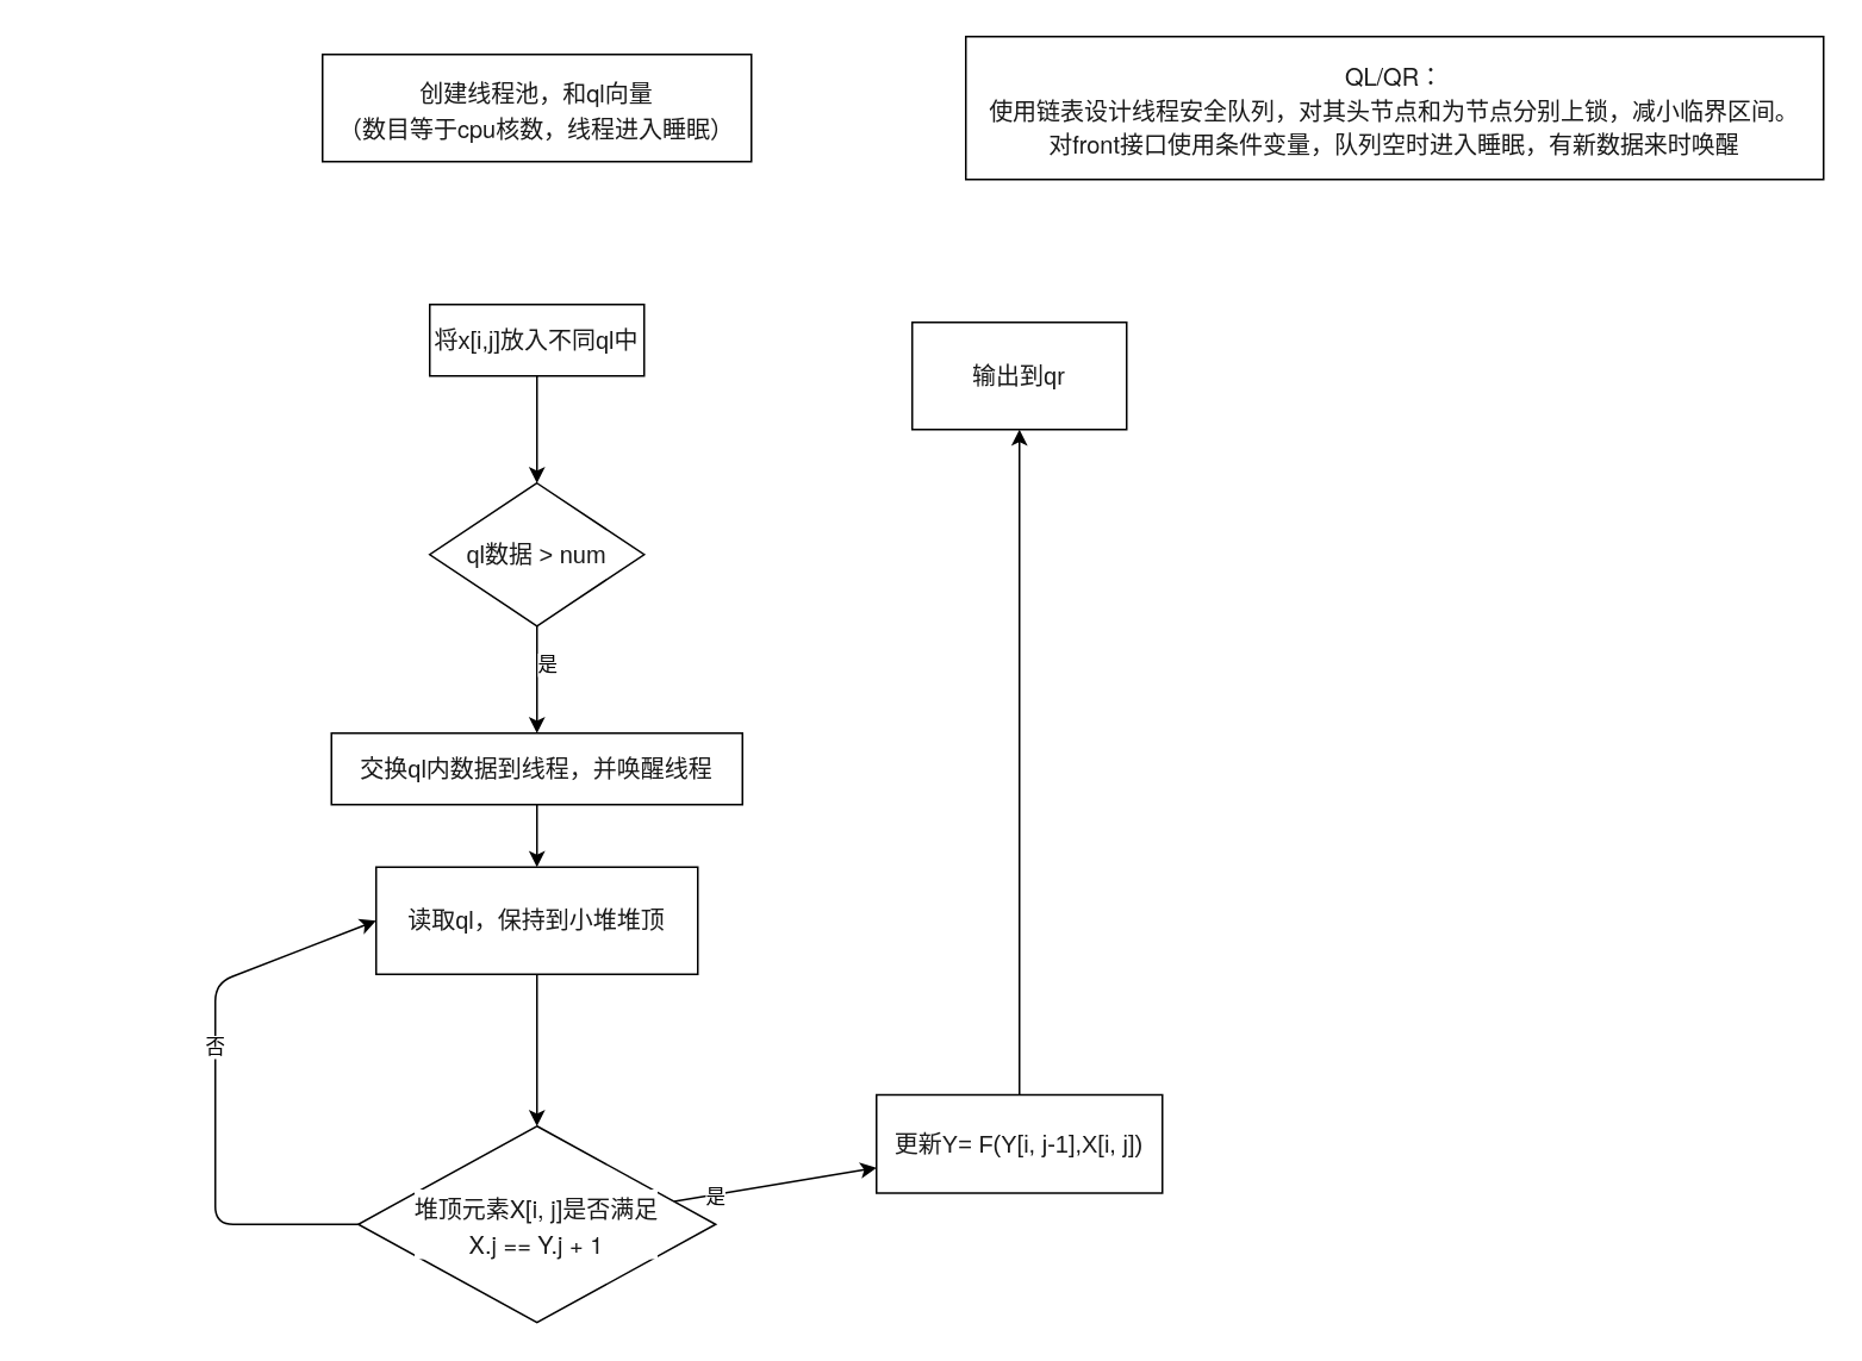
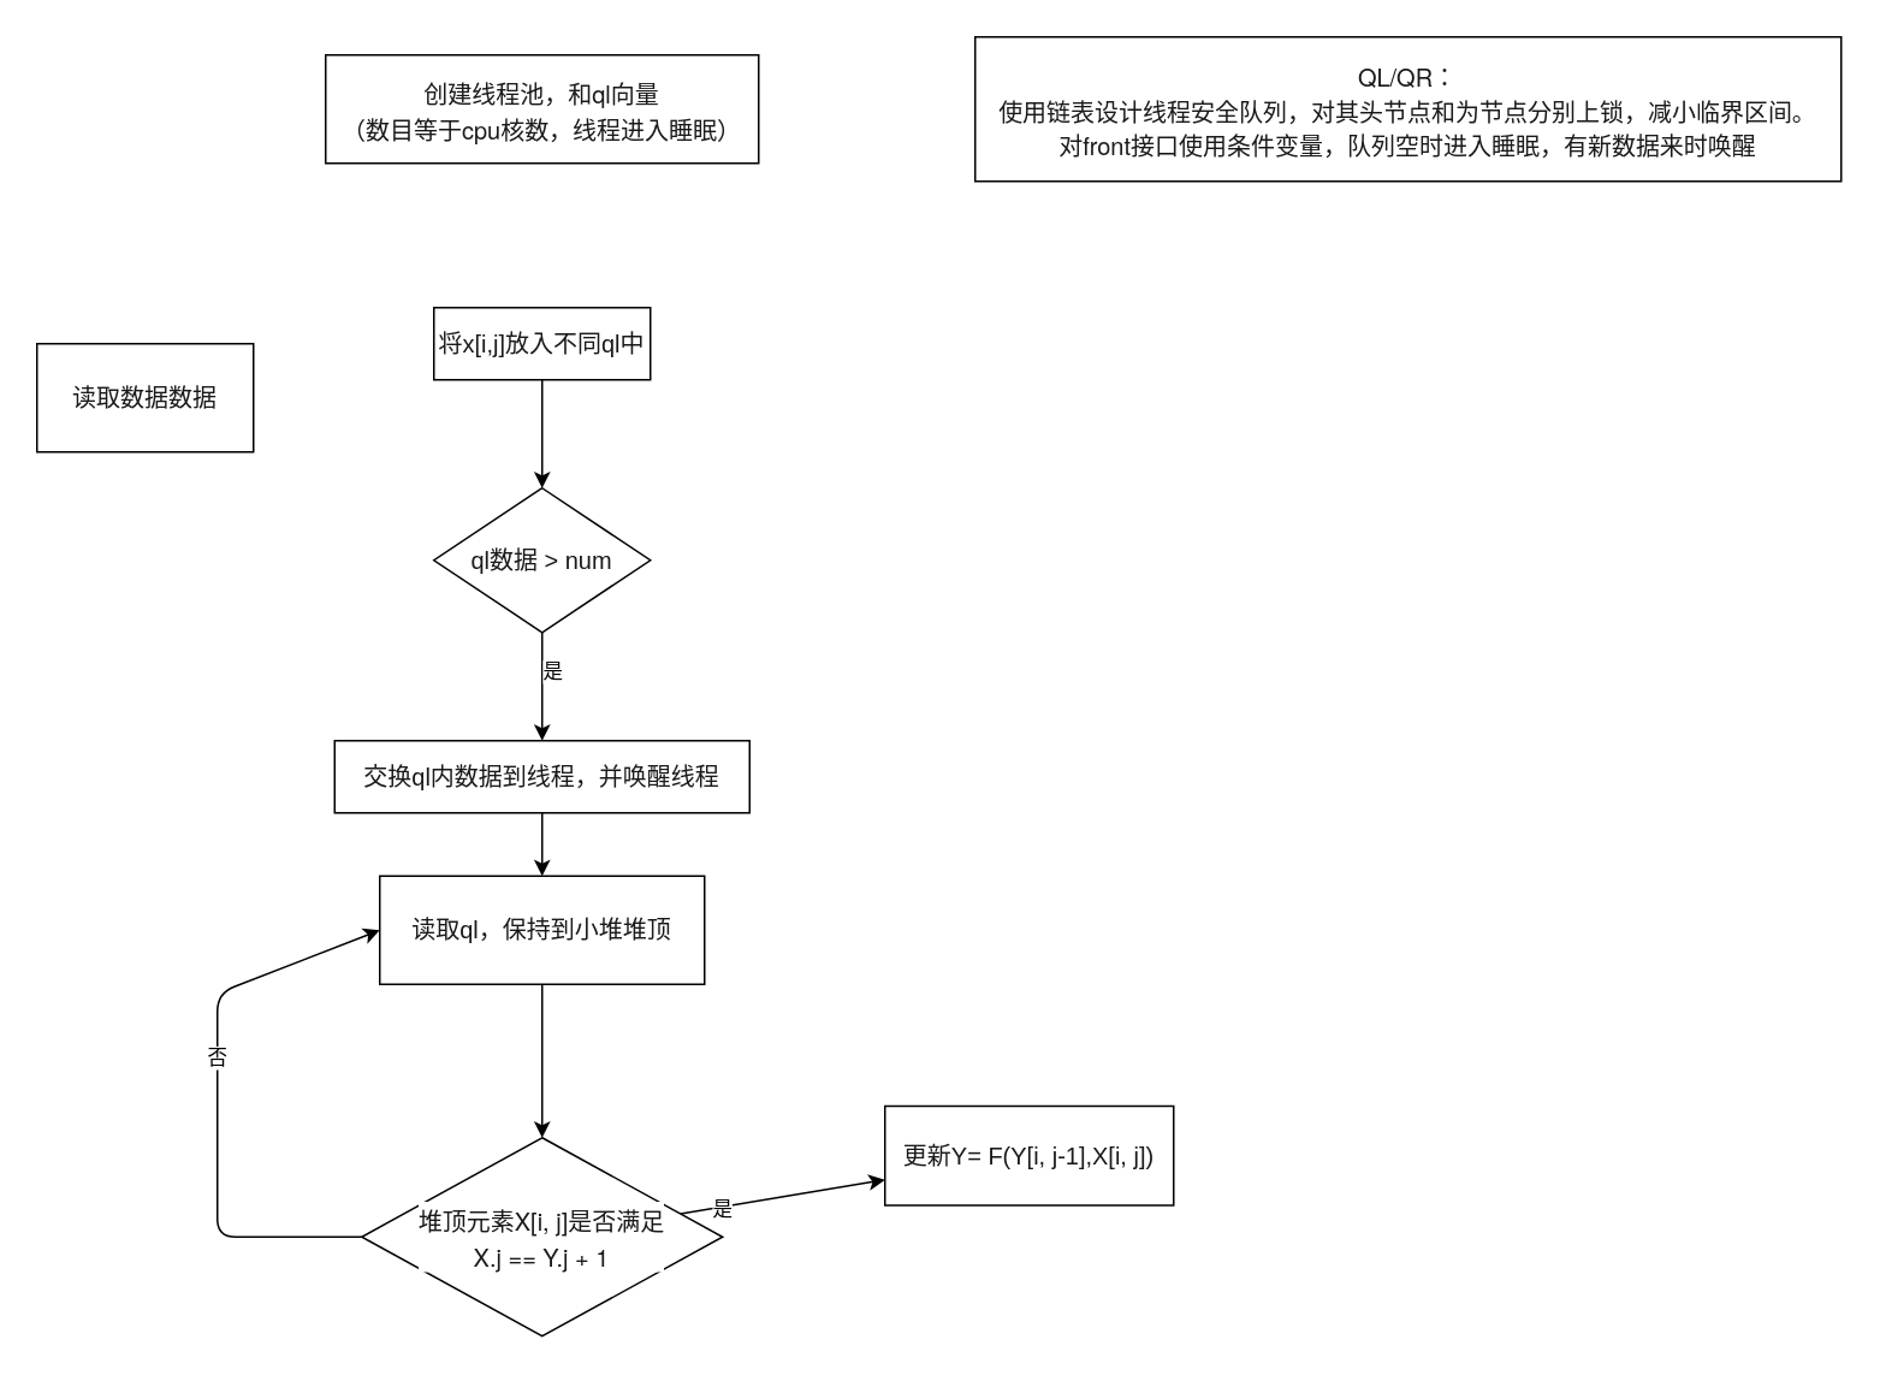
  <mxCell id="0" />
  <mxCell id="1" parent="0" />
  <mxCell id="2" value="&lt;p style=&quot;box-sizing: border-box ; margin: 0px ; padding: 0px ; color: rgb(0 , 0 , 0) ; font-family: &amp;#34;helvetica neue&amp;#34; , &amp;#34;helvetica&amp;#34; , &amp;#34;pingfang sc&amp;#34; , &amp;#34;hiragino sans gb&amp;#34; , &amp;#34;microsoft yahei&amp;#34; , &amp;#34;\5 fae8f6f96c59ed1&amp;#34; , &amp;#34;arial&amp;#34; , sans-serif ; font-size: 16px ; background-color: rgb(255 , 255 , 255) ; line-height: 1.2&quot;&gt;&lt;span style=&quot;box-sizing: border-box ; color: rgb(25 , 25 , 25) ; font-size: 10pt&quot;&gt;QL/QR：&lt;/span&gt;&lt;/p&gt;&lt;p style=&quot;box-sizing: border-box ; margin: 0px ; padding: 0px ; color: rgb(0 , 0 , 0) ; font-family: &amp;#34;helvetica neue&amp;#34; , &amp;#34;helvetica&amp;#34; , &amp;#34;pingfang sc&amp;#34; , &amp;#34;hiragino sans gb&amp;#34; , &amp;#34;microsoft yahei&amp;#34; , &amp;#34;\5 fae8f6f96c59ed1&amp;#34; , &amp;#34;arial&amp;#34; , sans-serif ; font-size: 16px ; background-color: rgb(255 , 255 , 255) ; line-height: 1.2&quot;&gt;&lt;span style=&quot;box-sizing: border-box ; color: rgb(25 , 25 , 25) ; font-size: 10pt&quot;&gt;使用链表设计线程安全队列，对其头节点和为节点分别上锁，减小临界区间。&lt;/span&gt;&lt;/p&gt;&lt;p style=&quot;box-sizing: border-box ; margin: 0px ; padding: 0px ; color: rgb(0 , 0 , 0) ; font-family: &amp;#34;helvetica neue&amp;#34; , &amp;#34;helvetica&amp;#34; , &amp;#34;pingfang sc&amp;#34; , &amp;#34;hiragino sans gb&amp;#34; , &amp;#34;microsoft yahei&amp;#34; , &amp;#34;\5 fae8f6f96c59ed1&amp;#34; , &amp;#34;arial&amp;#34; , sans-serif ; font-size: 16px ; background-color: rgb(255 , 255 , 255) ; line-height: 1.2&quot;&gt;&lt;span style=&quot;box-sizing: border-box ; color: rgb(25 , 25 , 25) ; font-size: 10pt&quot;&gt;对front接口使用条件变量，队列空时进入睡眠，有新数据来时唤醒&lt;/span&gt;&lt;/p&gt;" style="rounded=0;whiteSpace=wrap;html=1;" parent="1" vertex="1"><mxGeometry x="540" y="20" width="480" height="80" as="geometry" /></mxCell>
  <mxCell id="3" value="&lt;p style=&quot;box-sizing: border-box ; margin: 0px ; padding: 0px ; color: rgb(0 , 0 , 0) ; font-family: &amp;#34;helvetica neue&amp;#34; , &amp;#34;helvetica&amp;#34; , &amp;#34;pingfang sc&amp;#34; , &amp;#34;hiragino sans gb&amp;#34; , &amp;#34;microsoft yahei&amp;#34; , &amp;#34;\5 fae8f6f96c59ed1&amp;#34; , &amp;#34;arial&amp;#34; , sans-serif ; font-size: 16px ; background-color: rgb(255 , 255 , 255) ; line-height: 1.2&quot;&gt;&lt;span style=&quot;box-sizing: border-box ; color: rgb(25 , 25 , 25) ; font-size: 10pt&quot;&gt;创建线程池，和ql向量&lt;/span&gt;&lt;/p&gt;&lt;p style=&quot;box-sizing: border-box ; margin: 0px ; padding: 0px ; color: rgb(0 , 0 , 0) ; font-family: &amp;#34;helvetica neue&amp;#34; , &amp;#34;helvetica&amp;#34; , &amp;#34;pingfang sc&amp;#34; , &amp;#34;hiragino sans gb&amp;#34; , &amp;#34;microsoft yahei&amp;#34; , &amp;#34;\5 fae8f6f96c59ed1&amp;#34; , &amp;#34;arial&amp;#34; , sans-serif ; font-size: 16px ; background-color: rgb(255 , 255 , 255) ; line-height: 1.2&quot;&gt;&lt;span style=&quot;box-sizing: border-box ; color: rgb(25 , 25 , 25) ; font-size: 10pt&quot;&gt;（数目等于cpu核数，线程进入睡眠）&lt;/span&gt;&lt;/p&gt;" style="rounded=0;whiteSpace=wrap;html=1;" parent="1" vertex="1"><mxGeometry x="180" y="30" width="240" height="60" as="geometry" /></mxCell>
  <mxCell id="4" value="" style="edgeStyle=none;html=1;" parent="1" source="5" target="8" edge="1"><mxGeometry relative="1" as="geometry" /></mxCell>
  <mxCell id="5" value="&lt;span style=&quot;color: rgb(25 , 25 , 25) ; font-size: 13.333px ; background-color: rgb(255 , 255 , 255)&quot;&gt;将x[i,j]放入不同ql中&lt;/span&gt;" style="whiteSpace=wrap;html=1;rounded=0;" parent="1" vertex="1"><mxGeometry x="240" y="170" width="120" height="40" as="geometry" /></mxCell>
  <mxCell id="6" value="" style="edgeStyle=none;html=1;" parent="1" source="8" target="11" edge="1"><mxGeometry relative="1" as="geometry" /></mxCell>
  <mxCell id="7" value="是" style="edgeLabel;html=1;align=center;verticalAlign=middle;resizable=0;points=[];" parent="6" vertex="1" connectable="0"><mxGeometry x="-0.311" y="5" relative="1" as="geometry"><mxPoint as="offset" /></mxGeometry></mxCell>
  <mxCell id="8" value="&#10;&#10;&lt;span style=&quot;color: rgb(25, 25, 25); font-size: 13.333px; font-style: normal; font-weight: 400; letter-spacing: normal; text-align: center; text-indent: 0px; text-transform: none; word-spacing: 0px; background-color: rgb(255, 255, 255); display: inline; float: none;&quot;&gt;ql数据 &amp;gt; num&lt;/span&gt;&#10;&#10;" style="rhombus;whiteSpace=wrap;html=1;rounded=0;" parent="1" vertex="1"><mxGeometry x="240" y="270" width="120" height="80" as="geometry" /></mxCell>
+ <mxCell id="9" value="&lt;span style=&quot;color: rgb(25 , 25 , 25) ; font-size: 13.333px ; background-color: rgb(255 , 255 , 255)&quot;&gt;读取数据数据&lt;/span&gt;" style="whiteSpace=wrap;html=1;rounded=0;" parent="1" vertex="1"><mxGeometry x="20" y="190" width="120" height="60" as="geometry" /></mxCell>
  <mxCell id="10" value="" style="edgeStyle=none;html=1;" parent="1" source="11" target="13" edge="1"><mxGeometry relative="1" as="geometry" /></mxCell>
  <mxCell id="11" value="&lt;span style=&quot;color: rgb(25 , 25 , 25) ; font-size: 13.333px ; background-color: rgb(255 , 255 , 255)&quot;&gt;交换ql内数据到线程，并唤醒线程&lt;/span&gt;" style="whiteSpace=wrap;html=1;rounded=0;" parent="1" vertex="1"><mxGeometry x="185" y="410" width="230" height="40" as="geometry" /></mxCell>
  <mxCell id="12" value="" style="edgeStyle=none;html=1;" parent="1" source="13" target="18" edge="1"><mxGeometry relative="1" as="geometry" /></mxCell>
  <mxCell id="13" value="&#10;&#10;&lt;span style=&quot;color: rgb(25, 25, 25); font-size: 13.333px; font-style: normal; font-weight: 400; letter-spacing: normal; text-align: center; text-indent: 0px; text-transform: none; word-spacing: 0px; background-color: rgb(255, 255, 255); display: inline; float: none;&quot;&gt;读取ql，保持到小堆堆顶&lt;/span&gt;&#10;&#10;" style="whiteSpace=wrap;html=1;rounded=0;" parent="1" vertex="1"><mxGeometry x="210" y="485" width="180" height="60" as="geometry" /></mxCell>
  <mxCell id="14" style="edgeStyle=none;html=1;entryX=0;entryY=0.5;entryDx=0;entryDy=0;" parent="1" source="18" target="13" edge="1"><mxGeometry relative="1" as="geometry"><Array as="points"><mxPoint x="120" y="685" /><mxPoint x="120" y="550" /></Array></mxGeometry></mxCell>
  <mxCell id="15" value="否" style="edgeLabel;html=1;align=center;verticalAlign=middle;resizable=0;points=[];" parent="14" vertex="1" connectable="0"><mxGeometry x="0.154" y="1" relative="1" as="geometry"><mxPoint as="offset" /></mxGeometry></mxCell>
  <mxCell id="16" value="" style="edgeStyle=none;html=1;" parent="1" source="18" target="20" edge="1"><mxGeometry relative="1" as="geometry" /></mxCell>
  <mxCell id="17" value="是" style="edgeLabel;html=1;align=center;verticalAlign=middle;resizable=0;points=[];" parent="16" vertex="1" connectable="0"><mxGeometry x="-0.6" y="-1" relative="1" as="geometry"><mxPoint as="offset" /></mxGeometry></mxCell>
  <mxCell id="18" value="&#10;&#10;&lt;p style=&quot;box-sizing: border-box; margin: 0px; padding: 0px; color: rgb(0, 0, 0); font-family: &amp;quot;helvetica neue&amp;quot;, helvetica, &amp;quot;pingfang sc&amp;quot;, &amp;quot;hiragino sans gb&amp;quot;, &amp;quot;microsoft yahei&amp;quot;, &amp;quot;\5 fae8f6f96c59ed1&amp;quot;, arial, sans-serif; font-size: 16px; font-style: normal; font-weight: 400; letter-spacing: normal; text-indent: 0px; text-transform: none; word-spacing: 0px; background-color: rgb(255, 255, 255); text-align: center; line-height: 1.2;&quot;&gt;&lt;span style=&quot;box-sizing: border-box ; color: rgb(25 , 25 , 25) ; font-size: 10pt&quot;&gt;堆顶元素X[i, j]是否满足&lt;/span&gt;&lt;/p&gt;&lt;p style=&quot;box-sizing: border-box; margin: 0px; padding: 0px; color: rgb(0, 0, 0); font-family: &amp;quot;helvetica neue&amp;quot;, helvetica, &amp;quot;pingfang sc&amp;quot;, &amp;quot;hiragino sans gb&amp;quot;, &amp;quot;microsoft yahei&amp;quot;, &amp;quot;\5 fae8f6f96c59ed1&amp;quot;, arial, sans-serif; font-size: 16px; font-style: normal; font-weight: 400; letter-spacing: normal; text-indent: 0px; text-transform: none; word-spacing: 0px; background-color: rgb(255, 255, 255); text-align: center; line-height: 1.2;&quot;&gt;&lt;span style=&quot;box-sizing: border-box ; color: rgb(25 , 25 , 25) ; font-size: 10pt&quot;&gt;X.j == Y.j + 1 &lt;/span&gt;&lt;/p&gt;&#10;&#10;" style="rhombus;whiteSpace=wrap;html=1;rounded=0;" parent="1" vertex="1"><mxGeometry x="200" y="630" width="200" height="110" as="geometry" /></mxCell>
- <mxCell id="19" value="" style="edgeStyle=none;html=1;" parent="1" source="20" target="21" edge="1"><mxGeometry relative="1" as="geometry" /></mxCell>
  <mxCell id="20" value="&lt;span style=&quot;color: rgb(25 , 25 , 25) ; font-size: 13.333px ; background-color: rgb(255 , 255 , 255)&quot;&gt;更新Y= F(Y[i, j-1],X[i, j])&lt;/span&gt;" style="whiteSpace=wrap;html=1;rounded=0;" parent="1" vertex="1"><mxGeometry x="490" y="612.5" width="160" height="55" as="geometry" /></mxCell>
- <mxCell id="21" value="&lt;span style=&quot;color: rgb(25 , 25 , 25) ; font-size: 13.333px ; background-color: rgb(255 , 255 , 255)&quot;&gt;输出到qr&lt;/span&gt;" style="whiteSpace=wrap;html=1;rounded=0;" parent="1" vertex="1"><mxGeometry x="510" y="180" width="120" height="60" as="geometry" /></mxCell>
